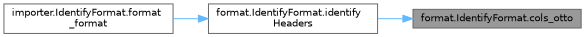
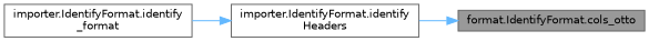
  digraph {
    rankdir=RL
    node [color=grey40 fillcolor=white fontname=Helvetica fontsize=10 shape=box style=filled]
    edge [color=steelblue1 dir=back fontname=Helvetica fontsize=10 labelfontname=Helvetica labelfontsize=10 style=solid]
    n1 [color=gray40 fillcolor=grey60 fontcolor=black height=0.2 label="format.IdentifyFormat.cols_otto" width=0.4]
-   n2 [height=0.2 label="format.IdentifyFormat.identify\lHeaders" width=0.4]
-   n3 [height=0.2 label="importer.IdentifyFormat.format\l_format" width=0.4]
+   n2 [height=0.2 label="importer.IdentifyFormat.identify\lHeaders" width=0.4]
+   n3 [height=0.2 label="importer.IdentifyFormat.identify\l_format" width=0.4]
    n1 -> n2
    n2 -> n3
  }
